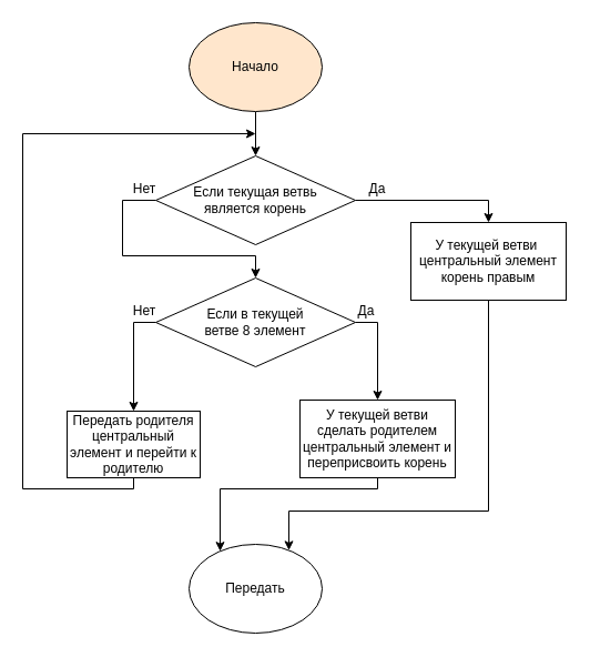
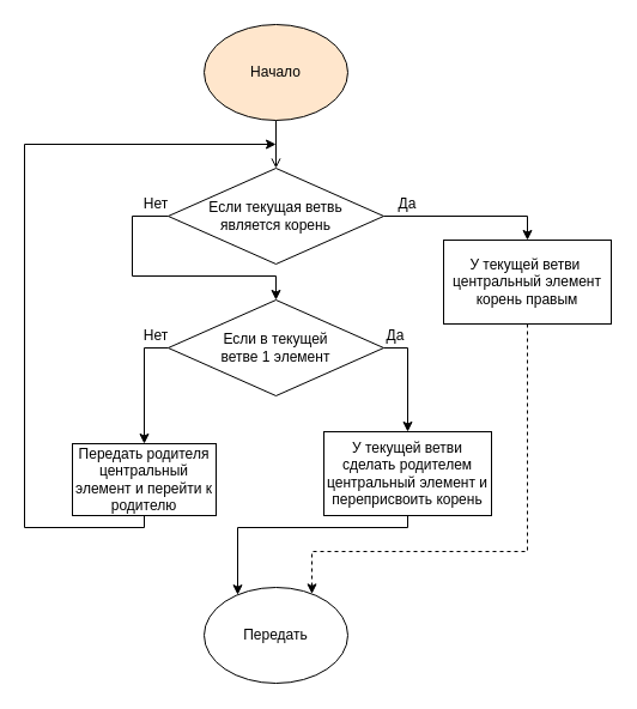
  <mxCell id="0" />
  <mxCell id="1" parent="0" />
- <mxCell id="2" style="edgeStyle=orthogonalEdgeStyle;rounded=0;orthogonalLoop=1;jettySize=auto;html=1;" edge="1" parent="1" source="3" target="7"><mxGeometry relative="1" as="geometry" /></mxCell>
+ <mxCell id="2" style="edgeStyle=orthogonalEdgeStyle;rounded=0;orthogonalLoop=1;jettySize=auto;html=1;endArrow=open;" edge="1" parent="1" source="3" target="7"><mxGeometry relative="1" as="geometry" /></mxCell>
  <mxCell id="3" value="Начало" style="ellipse;whiteSpace=wrap;html=1;fillColor=#ffe6cc;" vertex="1" parent="1"><mxGeometry x="170" y="20" width="120" height="80" as="geometry" /></mxCell>
  <mxCell id="4" value="Передать" style="ellipse;whiteSpace=wrap;html=1;" vertex="1" parent="1"><mxGeometry x="170" y="490" width="120" height="80" as="geometry" /></mxCell>
  <mxCell id="5" style="edgeStyle=orthogonalEdgeStyle;rounded=0;orthogonalLoop=1;jettySize=auto;html=1;entryX=0.5;entryY=0;entryDx=0;entryDy=0;" edge="1" parent="1" source="7" target="10"><mxGeometry relative="1" as="geometry"><Array as="points"><mxPoint x="110" y="180" /><mxPoint x="110" y="230" /><mxPoint x="230" y="230" /></Array></mxGeometry></mxCell>
  <mxCell id="6" style="edgeStyle=orthogonalEdgeStyle;rounded=0;orthogonalLoop=1;jettySize=auto;html=1;" edge="1" parent="1" source="7" target="14"><mxGeometry relative="1" as="geometry"><Array as="points"><mxPoint x="440" y="180" /></Array></mxGeometry></mxCell>
  <mxCell id="7" value="Если текущая ветвь &lt;br&gt;является корень" style="rhombus;whiteSpace=wrap;html=1;" vertex="1" parent="1"><mxGeometry x="140" y="140" width="180" height="80" as="geometry" /></mxCell>
  <mxCell id="8" style="edgeStyle=orthogonalEdgeStyle;rounded=0;orthogonalLoop=1;jettySize=auto;html=1;" edge="1" parent="1" source="10" target="16"><mxGeometry relative="1" as="geometry"><Array as="points"><mxPoint x="120" y="290" /></Array></mxGeometry></mxCell>
  <mxCell id="9" style="edgeStyle=orthogonalEdgeStyle;rounded=0;orthogonalLoop=1;jettySize=auto;html=1;" edge="1" parent="1" source="10" target="12"><mxGeometry relative="1" as="geometry"><Array as="points"><mxPoint x="340" y="290" /></Array></mxGeometry></mxCell>
- <mxCell id="10" value="Если в текущей &lt;br&gt;ветве 8 элемент" style="rhombus;whiteSpace=wrap;html=1;" vertex="1" parent="1"><mxGeometry x="140" y="250" width="180" height="80" as="geometry" /></mxCell>
+ <mxCell id="10" value="Если в текущей &lt;br&gt;ветве 1 элемент" style="rhombus;whiteSpace=wrap;html=1;" vertex="1" parent="1"><mxGeometry x="140" y="250" width="180" height="80" as="geometry" /></mxCell>
  <mxCell id="11" style="edgeStyle=orthogonalEdgeStyle;rounded=0;orthogonalLoop=1;jettySize=auto;html=1;" edge="1" parent="1" source="12" target="4"><mxGeometry relative="1" as="geometry"><Array as="points"><mxPoint x="340" y="440" /><mxPoint x="198" y="440" /></Array></mxGeometry></mxCell>
  <mxCell id="12" value="У текущей ветви сделать родителем центральный элемент и переприсвоить корень" style="rounded=0;whiteSpace=wrap;html=1;" vertex="1" parent="1"><mxGeometry x="270" y="360" width="140" height="70" as="geometry" /></mxCell>
- <mxCell id="13" style="edgeStyle=orthogonalEdgeStyle;rounded=0;orthogonalLoop=1;jettySize=auto;html=1;" edge="1" parent="1" source="14" target="4"><mxGeometry relative="1" as="geometry"><Array as="points"><mxPoint x="440" y="460" /><mxPoint x="260" y="460" /></Array></mxGeometry></mxCell>
+ <mxCell id="13" style="edgeStyle=orthogonalEdgeStyle;rounded=0;orthogonalLoop=1;jettySize=auto;html=1;dashed=1;" edge="1" parent="1" source="14" target="4"><mxGeometry relative="1" as="geometry"><Array as="points"><mxPoint x="440" y="460" /><mxPoint x="260" y="460" /></Array></mxGeometry></mxCell>
  <mxCell id="14" value="У текущей ветви&amp;nbsp; центральный элемент корень правым" style="rounded=0;whiteSpace=wrap;html=1;" vertex="1" parent="1"><mxGeometry x="370" y="200" width="140" height="70" as="geometry" /></mxCell>
  <mxCell id="15" style="edgeStyle=orthogonalEdgeStyle;rounded=0;orthogonalLoop=1;jettySize=auto;html=1;" edge="1" parent="1" source="16"><mxGeometry relative="1" as="geometry"><mxPoint x="230" y="120" as="targetPoint" /><Array as="points"><mxPoint x="120" y="440" /><mxPoint x="20" y="440" /><mxPoint x="20" y="120" /></Array></mxGeometry></mxCell>
  <mxCell id="16" value="Передать родителя центральный элемент и перейти к родителю" style="rounded=0;whiteSpace=wrap;html=1;" vertex="1" parent="1"><mxGeometry x="60" y="370" width="120" height="60" as="geometry" /></mxCell>
  <mxCell id="17" value="Да" style="text;html=1;strokeColor=none;fillColor=none;align=center;verticalAlign=middle;whiteSpace=wrap;rounded=0;" vertex="1" parent="1"><mxGeometry x="320" y="160" width="40" height="20" as="geometry" /></mxCell>
  <mxCell id="18" value="Да" style="text;html=1;strokeColor=none;fillColor=none;align=center;verticalAlign=middle;whiteSpace=wrap;rounded=0;" vertex="1" parent="1"><mxGeometry x="310" y="270" width="40" height="20" as="geometry" /></mxCell>
  <mxCell id="19" value="Нет" style="text;html=1;strokeColor=none;fillColor=none;align=center;verticalAlign=middle;whiteSpace=wrap;rounded=0;" vertex="1" parent="1"><mxGeometry x="110" y="160" width="40" height="20" as="geometry" /></mxCell>
  <mxCell id="20" value="Нет" style="text;html=1;strokeColor=none;fillColor=none;align=center;verticalAlign=middle;whiteSpace=wrap;rounded=0;" vertex="1" parent="1"><mxGeometry x="110" y="270" width="40" height="20" as="geometry" /></mxCell>
